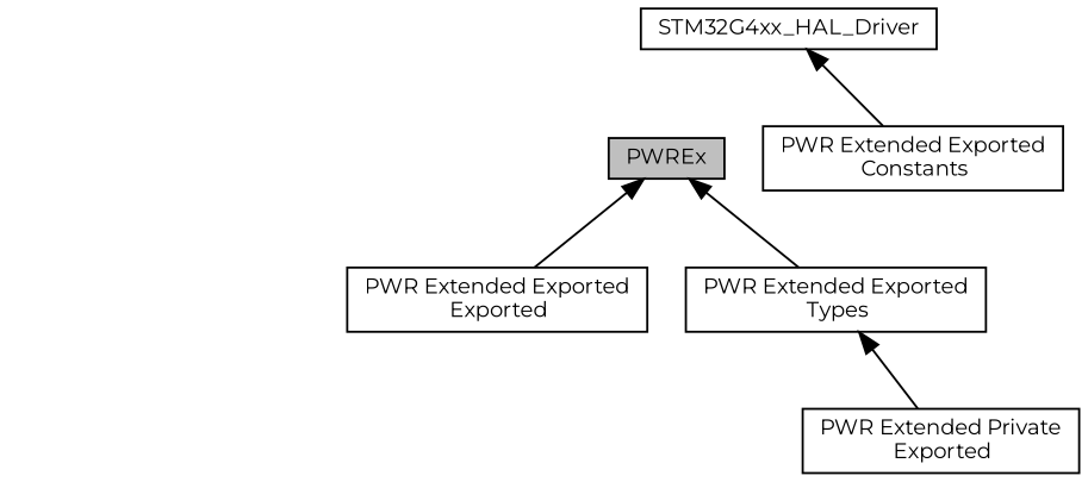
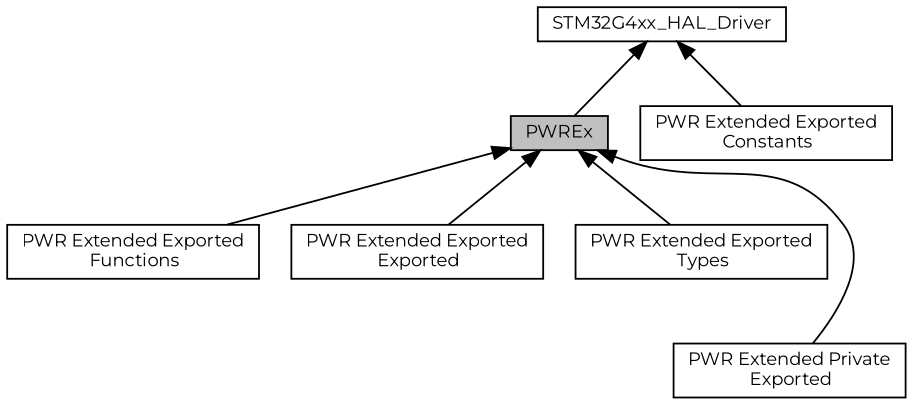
  digraph {
    fontname=Montserrat
    rankdir=TB
    node [color=black fillcolor=white fontname=Montserrat fontsize=10 shape=box style=filled]
    edge [dir=back fontname=Montserrat fontsize=10 labelfontname=Helvetica labelfontsize=10 shape=plaintext style=solid]
+   n1 [height=0.2 label="PWR Extended Exported\l Functions" width=0.4]
    n2 [height=0.2 label="PWR Extended Exported\l Exported" width=0.4]
    n3 [fillcolor=grey75 fontcolor=black height=0.2 label=PWREx width=0.4]
    n4 [height=0.2 label="PWR Extended Exported\l Types" width=0.4]
    n5 [height=0.2 label="PWR Extended Private\l Exported" width=0.4]
    n6 [height=0.2 label="PWR Extended Exported\l Constants" width=0.4]
    n7 [height=0.2 label=STM32G4xx_HAL_Driver width=0.4]
+   n3 -> n1
    n3 -> n2
    n3 -> n4
-   n4 -> n5
+   n3 -> n5
+   n7 -> n3
    n7 -> n6
  }
